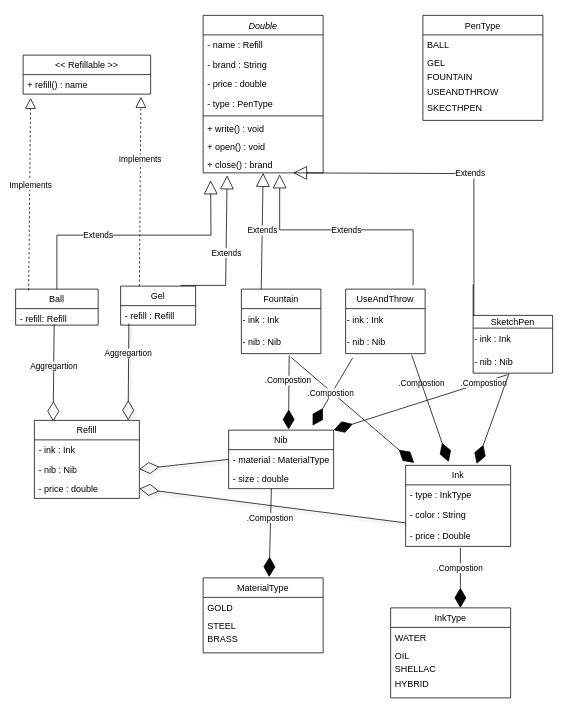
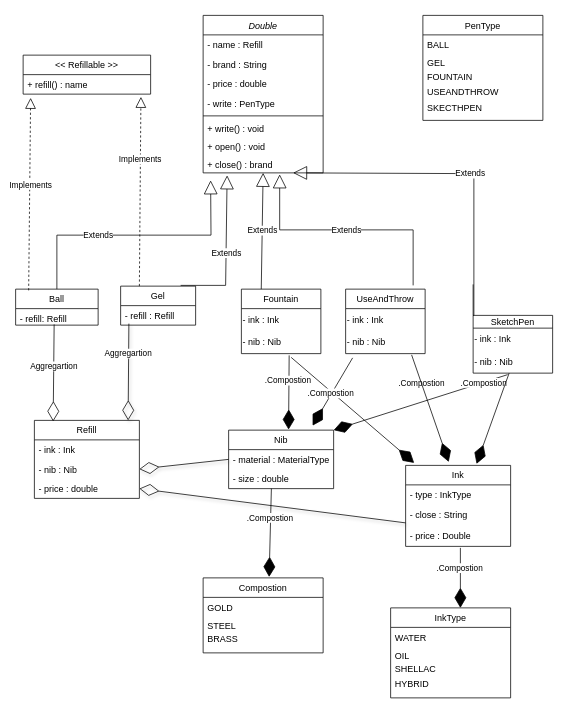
  <mxCell id="0" />
  <mxCell id="1" parent="0" />
  <mxCell id="2" value="Double" style="swimlane;fontStyle=2;align=center;verticalAlign=top;childLayout=stackLayout;horizontal=1;startSize=26;horizontalStack=0;resizeParent=1;resizeLast=0;collapsible=1;marginBottom=0;rounded=0;shadow=0;strokeWidth=1;" parent="1" vertex="1"><mxGeometry x="270" y="20" width="160" height="210" as="geometry"><mxRectangle x="230" y="140" width="160" height="26" as="alternateBounds" /></mxGeometry></mxCell>
  <mxCell id="3" value="- name : Refill&#10;" style="text;align=left;verticalAlign=top;spacingLeft=4;spacingRight=4;overflow=hidden;rotatable=0;points=[[0,0.5],[1,0.5]];portConstraint=eastwest;" parent="2" vertex="1"><mxGeometry y="26" width="160" height="26" as="geometry" /></mxCell>
  <mxCell id="4" value="- brand : String" style="text;align=left;verticalAlign=top;spacingLeft=4;spacingRight=4;overflow=hidden;rotatable=0;points=[[0,0.5],[1,0.5]];portConstraint=eastwest;" vertex="1" parent="2"><mxGeometry y="52" width="160" height="26" as="geometry" /></mxCell>
  <mxCell id="5" value="- price : double" style="text;align=left;verticalAlign=top;spacingLeft=4;spacingRight=4;overflow=hidden;rotatable=0;points=[[0,0.5],[1,0.5]];portConstraint=eastwest;" vertex="1" parent="2"><mxGeometry y="78" width="160" height="26" as="geometry" /></mxCell>
- <mxCell id="6" value="- type : PenType" style="text;align=left;verticalAlign=top;spacingLeft=4;spacingRight=4;overflow=hidden;rotatable=0;points=[[0,0.5],[1,0.5]];portConstraint=eastwest;" vertex="1" parent="2"><mxGeometry y="104" width="160" height="26" as="geometry" /></mxCell>
+ <mxCell id="6" value="- write : PenType" style="text;align=left;verticalAlign=top;spacingLeft=4;spacingRight=4;overflow=hidden;rotatable=0;points=[[0,0.5],[1,0.5]];portConstraint=eastwest;" vertex="1" parent="2"><mxGeometry y="104" width="160" height="26" as="geometry" /></mxCell>
  <mxCell id="7" value="" style="line;html=1;strokeWidth=1;align=left;verticalAlign=middle;spacingTop=-1;spacingLeft=3;spacingRight=3;rotatable=0;labelPosition=right;points=[];portConstraint=eastwest;" parent="2" vertex="1"><mxGeometry y="130" width="160" height="8" as="geometry" /></mxCell>
  <mxCell id="8" value="+ write() : void" style="text;align=left;verticalAlign=top;spacingLeft=4;spacingRight=4;overflow=hidden;rotatable=0;points=[[0,0.5],[1,0.5]];portConstraint=eastwest;" parent="2" vertex="1"><mxGeometry y="138" width="160" height="24" as="geometry" /></mxCell>
  <mxCell id="9" value="+ open() : void" style="text;align=left;verticalAlign=top;spacingLeft=4;spacingRight=4;overflow=hidden;rotatable=0;points=[[0,0.5],[1,0.5]];portConstraint=eastwest;" vertex="1" parent="2"><mxGeometry y="162" width="160" height="24" as="geometry" /></mxCell>
  <mxCell id="10" value="+ close() : brand" style="text;align=left;verticalAlign=top;spacingLeft=4;spacingRight=4;overflow=hidden;rotatable=0;points=[[0,0.5],[1,0.5]];portConstraint=eastwest;" vertex="1" parent="2"><mxGeometry y="186" width="160" height="24" as="geometry" /></mxCell>
  <mxCell id="11" value="" style="endArrow=diamondThin;endFill=0;endSize=24;html=1;rounded=0;exitX=0.467;exitY=0.955;exitDx=0;exitDy=0;exitPerimeter=0;entryX=0.179;entryY=0.013;entryDx=0;entryDy=0;entryPerimeter=0;shadow=1;" edge="1" parent="1"><mxGeometry width="160" relative="1" as="geometry"><mxPoint x="171" y="431" as="sourcePoint" /><mxPoint x="170" y="560" as="targetPoint" /></mxGeometry></mxCell>
  <mxCell id="12" value="Gel" style="swimlane;fontStyle=0;align=center;verticalAlign=top;childLayout=stackLayout;horizontal=1;startSize=26;horizontalStack=0;resizeParent=1;resizeLast=0;collapsible=1;marginBottom=0;rounded=0;shadow=0;strokeWidth=1;" parent="1" vertex="1"><mxGeometry x="160" y="381" width="100" height="52" as="geometry"><mxRectangle x="340" y="380" width="170" height="26" as="alternateBounds" /></mxGeometry></mxCell>
  <mxCell id="13" value="- refill : Refill" style="text;align=left;verticalAlign=top;spacingLeft=4;spacingRight=4;overflow=hidden;rotatable=0;points=[[0,0.5],[1,0.5]];portConstraint=eastwest;" parent="12" vertex="1"><mxGeometry y="26" width="100" height="26" as="geometry" /></mxCell>
  <mxCell id="14" value="PenType" style="swimlane;fontStyle=0;align=center;verticalAlign=top;childLayout=stackLayout;horizontal=1;startSize=26;horizontalStack=0;resizeParent=1;resizeLast=0;collapsible=1;marginBottom=0;rounded=0;shadow=0;strokeWidth=1;" parent="1" vertex="1"><mxGeometry x="563" y="20" width="160" height="140" as="geometry"><mxRectangle x="508" y="120" width="160" height="26" as="alternateBounds" /></mxGeometry></mxCell>
  <mxCell id="15" value="BALL" style="text;align=left;verticalAlign=top;spacingLeft=4;spacingRight=4;overflow=hidden;rotatable=0;points=[[0,0.5],[1,0.5]];portConstraint=eastwest;" parent="14" vertex="1"><mxGeometry y="26" width="160" height="24" as="geometry" /></mxCell>
  <mxCell id="16" value="GEL" style="text;align=left;verticalAlign=top;spacingLeft=4;spacingRight=4;overflow=hidden;rotatable=0;points=[[0,0.5],[1,0.5]];portConstraint=eastwest;rounded=0;shadow=0;html=0;" parent="14" vertex="1"><mxGeometry y="50" width="160" height="18" as="geometry" /></mxCell>
  <mxCell id="17" value="FOUNTAIN" style="text;align=left;verticalAlign=top;spacingLeft=4;spacingRight=4;overflow=hidden;rotatable=0;points=[[0,0.5],[1,0.5]];portConstraint=eastwest;rounded=0;shadow=0;html=0;" parent="14" vertex="1"><mxGeometry y="68" width="160" height="20" as="geometry" /></mxCell>
  <mxCell id="18" value="USEANDTHROW" style="text;align=left;verticalAlign=top;spacingLeft=4;spacingRight=4;overflow=hidden;rotatable=0;points=[[0,0.5],[1,0.5]];portConstraint=eastwest;rounded=0;shadow=0;html=0;" vertex="1" parent="14"><mxGeometry y="88" width="160" height="22" as="geometry" /></mxCell>
  <mxCell id="19" value="SKECTHPEN" style="text;align=left;verticalAlign=top;spacingLeft=4;spacingRight=4;overflow=hidden;rotatable=0;points=[[0,0.5],[1,0.5]];portConstraint=eastwest;rounded=0;shadow=0;html=0;" vertex="1" parent="14"><mxGeometry y="110" width="160" height="20" as="geometry" /></mxCell>
  <mxCell id="20" value="Ball" style="swimlane;fontStyle=0;childLayout=stackLayout;horizontal=1;startSize=26;fillColor=none;horizontalStack=0;resizeParent=1;resizeParentMax=0;resizeLast=0;collapsible=1;marginBottom=0;whiteSpace=wrap;html=1;" vertex="1" parent="1"><mxGeometry x="20" y="385" width="110" height="48" as="geometry" /></mxCell>
  <mxCell id="21" value="- refill: Refill" style="text;strokeColor=none;fillColor=none;align=left;verticalAlign=top;spacingLeft=4;spacingRight=4;overflow=hidden;rotatable=0;points=[[0,0.5],[1,0.5]];portConstraint=eastwest;whiteSpace=wrap;html=1;" vertex="1" parent="20"><mxGeometry y="26" width="110" height="22" as="geometry" /></mxCell>
  <mxCell id="22" value="Extends" style="endArrow=block;endSize=16;endFill=0;html=1;rounded=0;entryX=0.2;entryY=1.139;entryDx=0;entryDy=0;entryPerimeter=0;" edge="1" parent="1" target="10"><mxGeometry width="160" relative="1" as="geometry"><mxPoint x="240" y="380" as="sourcePoint" /><mxPoint x="450" y="300" as="targetPoint" /><Array as="points"><mxPoint x="300" y="380" /></Array></mxGeometry></mxCell>
  <mxCell id="23" value="Fountain" style="swimlane;fontStyle=0;childLayout=stackLayout;horizontal=1;startSize=26;fillColor=none;horizontalStack=0;resizeParent=1;resizeParentMax=0;resizeLast=0;collapsible=1;marginBottom=0;whiteSpace=wrap;html=1;" vertex="1" parent="1"><mxGeometry x="321" y="385" width="106" height="86" as="geometry" /></mxCell>
  <mxCell id="24" value="- ink : Ink" style="text;html=1;align=left;verticalAlign=middle;resizable=0;points=[];autosize=1;strokeColor=none;fillColor=none;" vertex="1" parent="23"><mxGeometry y="26" width="106" height="30" as="geometry" /></mxCell>
  <mxCell id="25" value="- nib : Nib" style="text;html=1;align=left;verticalAlign=middle;resizable=0;points=[];autosize=1;strokeColor=none;fillColor=none;" vertex="1" parent="23"><mxGeometry y="56" width="106" height="30" as="geometry" /></mxCell>
  <mxCell id="26" value="UseAndThrow" style="swimlane;fontStyle=0;childLayout=stackLayout;horizontal=1;startSize=26;fillColor=none;horizontalStack=0;resizeParent=1;resizeParentMax=0;resizeLast=0;collapsible=1;marginBottom=0;whiteSpace=wrap;html=1;" vertex="1" parent="1"><mxGeometry x="460" y="385" width="106" height="86" as="geometry" /></mxCell>
  <mxCell id="27" value="- ink : Ink" style="text;html=1;align=left;verticalAlign=middle;resizable=0;points=[];autosize=1;strokeColor=none;fillColor=none;" vertex="1" parent="26"><mxGeometry y="26" width="106" height="30" as="geometry" /></mxCell>
  <mxCell id="28" value="- nib : Nib" style="text;html=1;align=left;verticalAlign=middle;resizable=0;points=[];autosize=1;strokeColor=none;fillColor=none;" vertex="1" parent="26"><mxGeometry y="56" width="106" height="30" as="geometry" /></mxCell>
  <mxCell id="29" value="SketchPen" style="swimlane;fontStyle=0;childLayout=stackLayout;horizontal=1;startSize=17;fillColor=none;horizontalStack=0;resizeParent=1;resizeParentMax=0;resizeLast=0;collapsible=1;marginBottom=0;whiteSpace=wrap;html=1;" vertex="1" parent="1"><mxGeometry x="630" y="420" width="106" height="77" as="geometry" /></mxCell>
  <mxCell id="30" value="- ink : Ink" style="text;html=1;align=left;verticalAlign=middle;resizable=0;points=[];autosize=1;strokeColor=none;fillColor=none;" vertex="1" parent="29"><mxGeometry y="17" width="106" height="30" as="geometry" /></mxCell>
  <mxCell id="31" value="- nib : Nib" style="text;html=1;align=left;verticalAlign=middle;resizable=0;points=[];autosize=1;strokeColor=none;fillColor=none;" vertex="1" parent="29"><mxGeometry y="47" width="106" height="30" as="geometry" /></mxCell>
  <mxCell id="32" value="Extends" style="endArrow=block;endSize=16;endFill=0;html=1;rounded=0;exitX=0.25;exitY=0;exitDx=0;exitDy=0;entryX=0.5;entryY=1;entryDx=0;entryDy=0;entryPerimeter=0;" edge="1" parent="1" source="23" target="10"><mxGeometry width="160" relative="1" as="geometry"><mxPoint x="230" y="330" as="sourcePoint" /><mxPoint x="360" y="240" as="targetPoint" /></mxGeometry></mxCell>
  <mxCell id="33" value="Extends" style="endArrow=block;endSize=16;endFill=0;html=1;rounded=0;entryX=0.638;entryY=1.083;entryDx=0;entryDy=0;entryPerimeter=0;edgeStyle=elbowEdgeStyle;elbow=vertical;" edge="1" parent="1" target="10"><mxGeometry width="160" relative="1" as="geometry"><mxPoint x="550" y="380" as="sourcePoint" /><mxPoint x="392" y="228" as="targetPoint" /></mxGeometry></mxCell>
  <mxCell id="34" value="Extends" style="endArrow=block;endSize=16;endFill=0;html=1;rounded=0;exitX=0.39;exitY=-0.033;exitDx=0;exitDy=0;exitPerimeter=0;edgeStyle=orthogonalEdgeStyle;" edge="1" parent="1"><mxGeometry width="160" relative="1" as="geometry"><mxPoint x="629.98" y="378.69" as="sourcePoint" /><mxPoint x="390" y="230" as="targetPoint" /><Array as="points"><mxPoint x="630" y="420" /><mxPoint x="631" y="420" /><mxPoint x="631" y="231" /></Array></mxGeometry></mxCell>
  <mxCell id="35" value="&amp;lt;&amp;lt; Refillable &amp;gt;&amp;gt;" style="swimlane;fontStyle=0;childLayout=stackLayout;horizontal=1;startSize=26;fillColor=none;horizontalStack=0;resizeParent=1;resizeParentMax=0;resizeLast=0;collapsible=1;marginBottom=0;whiteSpace=wrap;html=1;" vertex="1" parent="1"><mxGeometry x="30" y="73" width="170" height="52" as="geometry" /></mxCell>
  <mxCell id="36" value="+ refill() : name" style="text;strokeColor=none;fillColor=none;align=left;verticalAlign=top;spacingLeft=4;spacingRight=4;overflow=hidden;rotatable=0;points=[[0,0.5],[1,0.5]];portConstraint=eastwest;whiteSpace=wrap;html=1;" vertex="1" parent="35"><mxGeometry y="26" width="170" height="26" as="geometry" /></mxCell>
  <mxCell id="37" value="" style="endArrow=block;dashed=1;endFill=0;endSize=12;html=1;rounded=0;exitX=0.158;exitY=0.035;exitDx=0;exitDy=0;exitPerimeter=0;" edge="1" parent="1" source="20"><mxGeometry width="160" relative="1" as="geometry"><mxPoint x="250" y="210" as="sourcePoint" /><mxPoint x="40" y="130" as="targetPoint" /></mxGeometry></mxCell>
  <mxCell id="38" value="Implements" style="edgeLabel;html=1;align=center;verticalAlign=middle;resizable=0;points=[];" vertex="1" connectable="0" parent="37"><mxGeometry x="0.096" y="-1" relative="1" as="geometry"><mxPoint as="offset" /></mxGeometry></mxCell>
  <mxCell id="39" value="" style="endArrow=block;dashed=1;endFill=0;endSize=12;html=1;rounded=0;exitX=0.25;exitY=0;exitDx=0;exitDy=0;entryX=0.924;entryY=1.141;entryDx=0;entryDy=0;entryPerimeter=0;" edge="1" parent="1" source="12" target="36"><mxGeometry width="160" relative="1" as="geometry"><mxPoint x="250" y="210" as="sourcePoint" /><mxPoint x="120" y="130" as="targetPoint" /></mxGeometry></mxCell>
  <mxCell id="40" value="Implements" style="edgeLabel;html=1;align=center;verticalAlign=middle;resizable=0;points=[];" vertex="1" connectable="0" parent="39"><mxGeometry x="0.337" y="1" relative="1" as="geometry"><mxPoint as="offset" /></mxGeometry></mxCell>
  <mxCell id="41" value="Extends" style="endArrow=block;endSize=16;endFill=0;html=1;rounded=0;exitX=0.5;exitY=0;exitDx=0;exitDy=0;edgeStyle=orthogonalEdgeStyle;" edge="1" parent="1" source="20"><mxGeometry x="-0.275" width="160" relative="1" as="geometry"><mxPoint x="250" y="250" as="sourcePoint" /><mxPoint x="280" y="240" as="targetPoint" /><mxPoint as="offset" /></mxGeometry></mxCell>
  <mxCell id="42" value="Refill" style="swimlane;fontStyle=0;childLayout=stackLayout;horizontal=1;startSize=26;fillColor=none;horizontalStack=0;resizeParent=1;resizeParentMax=0;resizeLast=0;collapsible=1;marginBottom=0;whiteSpace=wrap;html=1;" vertex="1" parent="1"><mxGeometry x="45" y="560" width="140" height="104" as="geometry" /></mxCell>
  <mxCell id="43" value="- ink : Ink" style="text;strokeColor=none;fillColor=none;align=left;verticalAlign=top;spacingLeft=4;spacingRight=4;overflow=hidden;rotatable=0;points=[[0,0.5],[1,0.5]];portConstraint=eastwest;whiteSpace=wrap;html=1;" vertex="1" parent="42"><mxGeometry y="26" width="140" height="26" as="geometry" /></mxCell>
  <mxCell id="44" value="- nib : Nib" style="text;strokeColor=none;fillColor=none;align=left;verticalAlign=top;spacingLeft=4;spacingRight=4;overflow=hidden;rotatable=0;points=[[0,0.5],[1,0.5]];portConstraint=eastwest;whiteSpace=wrap;html=1;" vertex="1" parent="42"><mxGeometry y="52" width="140" height="26" as="geometry" /></mxCell>
  <mxCell id="45" value="- price : double" style="text;strokeColor=none;fillColor=none;align=left;verticalAlign=top;spacingLeft=4;spacingRight=4;overflow=hidden;rotatable=0;points=[[0,0.5],[1,0.5]];portConstraint=eastwest;whiteSpace=wrap;html=1;" vertex="1" parent="42"><mxGeometry y="78" width="140" height="26" as="geometry" /></mxCell>
  <mxCell id="46" value="" style="endArrow=diamondThin;endFill=0;endSize=24;html=1;rounded=0;exitX=0.467;exitY=0.955;exitDx=0;exitDy=0;exitPerimeter=0;entryX=0.179;entryY=0.013;entryDx=0;entryDy=0;entryPerimeter=0;" edge="1" parent="1" source="21" target="42"><mxGeometry width="160" relative="1" as="geometry"><mxPoint x="250" y="450" as="sourcePoint" /><mxPoint x="80" y="550" as="targetPoint" /></mxGeometry></mxCell>
  <mxCell id="47" value="Aggregartion" style="edgeLabel;html=1;align=center;verticalAlign=middle;resizable=0;points=[];shadow=1;" vertex="1" connectable="0" parent="46"><mxGeometry x="-0.145" relative="1" as="geometry"><mxPoint x="99" y="-17" as="offset" /></mxGeometry></mxCell>
  <mxCell id="48" value="Aggregartion" style="edgeLabel;html=1;align=center;verticalAlign=middle;resizable=0;points=[];" vertex="1" connectable="0" parent="46"><mxGeometry x="-0.145" relative="1" as="geometry"><mxPoint as="offset" /></mxGeometry></mxCell>
  <mxCell id="49" value="Nib" style="swimlane;fontStyle=0;childLayout=stackLayout;horizontal=1;startSize=26;fillColor=none;horizontalStack=0;resizeParent=1;resizeParentMax=0;resizeLast=0;collapsible=1;marginBottom=0;whiteSpace=wrap;html=1;" vertex="1" parent="1"><mxGeometry x="304" y="573" width="140" height="78" as="geometry" /></mxCell>
  <mxCell id="50" value="- material : MaterialType" style="text;strokeColor=none;fillColor=none;align=left;verticalAlign=top;spacingLeft=4;spacingRight=4;overflow=hidden;rotatable=0;points=[[0,0.5],[1,0.5]];portConstraint=eastwest;whiteSpace=wrap;html=1;" vertex="1" parent="49"><mxGeometry y="26" width="140" height="26" as="geometry" /></mxCell>
  <mxCell id="51" value="- size : double" style="text;strokeColor=none;fillColor=none;align=left;verticalAlign=top;spacingLeft=4;spacingRight=4;overflow=hidden;rotatable=0;points=[[0,0.5],[1,0.5]];portConstraint=eastwest;whiteSpace=wrap;html=1;" vertex="1" parent="49"><mxGeometry y="52" width="140" height="26" as="geometry" /></mxCell>
  <mxCell id="52" value="Ink" style="swimlane;fontStyle=0;childLayout=stackLayout;horizontal=1;startSize=26;fillColor=none;horizontalStack=0;resizeParent=1;resizeParentMax=0;resizeLast=0;collapsible=1;marginBottom=0;whiteSpace=wrap;html=1;" vertex="1" parent="1"><mxGeometry x="540" y="620" width="140" height="108" as="geometry" /></mxCell>
  <mxCell id="53" value="- type : InkType" style="text;strokeColor=none;fillColor=none;align=left;verticalAlign=top;spacingLeft=4;spacingRight=4;overflow=hidden;rotatable=0;points=[[0,0.5],[1,0.5]];portConstraint=eastwest;whiteSpace=wrap;html=1;" vertex="1" parent="52"><mxGeometry y="26" width="140" height="26" as="geometry" /></mxCell>
- <mxCell id="54" value="- color : String" style="text;strokeColor=none;fillColor=none;align=left;verticalAlign=top;spacingLeft=4;spacingRight=4;overflow=hidden;rotatable=0;points=[[0,0.5],[1,0.5]];portConstraint=eastwest;whiteSpace=wrap;html=1;" vertex="1" parent="52"><mxGeometry y="52" width="140" height="28" as="geometry" /></mxCell>
+ <mxCell id="54" value="- close : String" style="text;strokeColor=none;fillColor=none;align=left;verticalAlign=top;spacingLeft=4;spacingRight=4;overflow=hidden;rotatable=0;points=[[0,0.5],[1,0.5]];portConstraint=eastwest;whiteSpace=wrap;html=1;" vertex="1" parent="52"><mxGeometry y="52" width="140" height="28" as="geometry" /></mxCell>
  <mxCell id="55" value="- price : Double" style="text;strokeColor=none;fillColor=none;align=left;verticalAlign=top;spacingLeft=4;spacingRight=4;overflow=hidden;rotatable=0;points=[[0,0.5],[1,0.5]];portConstraint=eastwest;whiteSpace=wrap;html=1;" vertex="1" parent="52"><mxGeometry y="80" width="140" height="28" as="geometry" /></mxCell>
  <mxCell id="56" value="" style="endArrow=diamondThin;endFill=1;endSize=24;html=1;rounded=0;exitX=0.601;exitY=1.078;exitDx=0;exitDy=0;exitPerimeter=0;entryX=0.571;entryY=-0.009;entryDx=0;entryDy=0;entryPerimeter=0;" edge="1" parent="1" source="25" target="49"><mxGeometry width="160" relative="1" as="geometry"><mxPoint x="280" y="570" as="sourcePoint" /><mxPoint x="385" y="580" as="targetPoint" /></mxGeometry></mxCell>
  <mxCell id="57" value=".Compostion" style="edgeLabel;html=1;align=center;verticalAlign=middle;resizable=0;points=[];" vertex="1" connectable="0" parent="56"><mxGeometry x="-0.339" y="-2" relative="1" as="geometry"><mxPoint as="offset" /></mxGeometry></mxCell>
  <mxCell id="58" value="" style="endArrow=diamondThin;endFill=1;endSize=24;html=1;rounded=0;exitX=0.088;exitY=1.189;exitDx=0;exitDy=0;exitPerimeter=0;entryX=0.8;entryY=-0.077;entryDx=0;entryDy=0;entryPerimeter=0;" edge="1" parent="1" source="28" target="49"><mxGeometry width="160" relative="1" as="geometry"><mxPoint x="540" y="471" as="sourcePoint" /><mxPoint x="540" y="580" as="targetPoint" /></mxGeometry></mxCell>
  <mxCell id="59" value="" style="endArrow=diamondThin;endFill=1;endSize=24;html=1;rounded=0;exitX=0.434;exitY=1.067;exitDx=0;exitDy=0;exitPerimeter=0;entryX=1;entryY=0;entryDx=0;entryDy=0;" edge="1" parent="1" source="31" target="49"><mxGeometry width="160" relative="1" as="geometry"><mxPoint x="611" y="460" as="sourcePoint" /><mxPoint x="636" y="580" as="targetPoint" /></mxGeometry></mxCell>
  <mxCell id="60" value=".Compostion" style="edgeLabel;html=1;align=center;verticalAlign=middle;resizable=0;points=[];" vertex="1" connectable="0" parent="1"><mxGeometry x="560.003" y="509.995" as="geometry" /></mxCell>
  <mxCell id="61" value=".Compostion" style="edgeLabel;html=1;align=center;verticalAlign=middle;resizable=0;points=[];" vertex="1" connectable="0" parent="1"><mxGeometry x="643.003" y="509.995" as="geometry" /></mxCell>
  <mxCell id="62" value="" style="endArrow=diamondThin;endFill=1;endSize=24;html=1;rounded=0;exitX=0.626;exitY=1.167;exitDx=0;exitDy=0;exitPerimeter=0;entryX=0.081;entryY=-0.031;entryDx=0;entryDy=0;entryPerimeter=0;" edge="1" parent="1" source="25" target="52"><mxGeometry width="160" relative="1" as="geometry"><mxPoint x="395" y="483" as="sourcePoint" /><mxPoint x="580" y="580" as="targetPoint" /></mxGeometry></mxCell>
  <mxCell id="63" value=".Compostion" style="edgeLabel;html=1;align=center;verticalAlign=middle;resizable=0;points=[];" vertex="1" connectable="0" parent="62"><mxGeometry x="-0.339" y="-2" relative="1" as="geometry"><mxPoint as="offset" /></mxGeometry></mxCell>
  <mxCell id="64" value="" style="endArrow=diamondThin;endFill=1;endSize=24;html=1;rounded=0;exitX=0.83;exitY=1.056;exitDx=0;exitDy=0;exitPerimeter=0;entryX=0.41;entryY=-0.043;entryDx=0;entryDy=0;entryPerimeter=0;" edge="1" parent="1" source="28" target="52"><mxGeometry width="160" relative="1" as="geometry"><mxPoint x="524" y="530" as="sourcePoint" /><mxPoint x="590" y="580" as="targetPoint" /></mxGeometry></mxCell>
  <mxCell id="65" value="" style="endArrow=diamondThin;endFill=1;endSize=24;html=1;rounded=0;exitX=0.83;exitY=1.056;exitDx=0;exitDy=0;exitPerimeter=0;entryX=0.676;entryY=-0.019;entryDx=0;entryDy=0;entryPerimeter=0;" edge="1" parent="1" target="52"><mxGeometry width="160" relative="1" as="geometry"><mxPoint x="678" y="497" as="sourcePoint" /><mxPoint x="630" y="580" as="targetPoint" /></mxGeometry></mxCell>
  <mxCell id="66" value="InkType" style="swimlane;fontStyle=0;align=center;verticalAlign=top;childLayout=stackLayout;horizontal=1;startSize=26;horizontalStack=0;resizeParent=1;resizeLast=0;collapsible=1;marginBottom=0;rounded=0;shadow=0;strokeWidth=1;" vertex="1" parent="1"><mxGeometry x="520" y="810" width="160" height="120" as="geometry"><mxRectangle x="508" y="120" width="160" height="26" as="alternateBounds" /></mxGeometry></mxCell>
  <mxCell id="67" value="" style="endArrow=diamondThin;endFill=1;endSize=24;html=1;rounded=0;exitX=0.601;exitY=1.078;exitDx=0;exitDy=0;exitPerimeter=0;" edge="1" parent="66"><mxGeometry width="160" relative="1" as="geometry"><mxPoint x="93" y="-80" as="sourcePoint" /><mxPoint x="93" as="targetPoint" /></mxGeometry></mxCell>
  <mxCell id="68" value=".Compostion" style="edgeLabel;html=1;align=center;verticalAlign=middle;resizable=0;points=[];" vertex="1" connectable="0" parent="67"><mxGeometry x="-0.339" y="-2" relative="1" as="geometry"><mxPoint as="offset" /></mxGeometry></mxCell>
  <mxCell id="69" value="WATER" style="text;align=left;verticalAlign=top;spacingLeft=4;spacingRight=4;overflow=hidden;rotatable=0;points=[[0,0.5],[1,0.5]];portConstraint=eastwest;" vertex="1" parent="66"><mxGeometry y="26" width="160" height="24" as="geometry" /></mxCell>
  <mxCell id="70" value="OIL" style="text;align=left;verticalAlign=top;spacingLeft=4;spacingRight=4;overflow=hidden;rotatable=0;points=[[0,0.5],[1,0.5]];portConstraint=eastwest;rounded=0;shadow=0;html=0;" vertex="1" parent="66"><mxGeometry y="50" width="160" height="18" as="geometry" /></mxCell>
  <mxCell id="71" value="SHELLAC" style="text;align=left;verticalAlign=top;spacingLeft=4;spacingRight=4;overflow=hidden;rotatable=0;points=[[0,0.5],[1,0.5]];portConstraint=eastwest;rounded=0;shadow=0;html=0;" vertex="1" parent="66"><mxGeometry y="68" width="160" height="20" as="geometry" /></mxCell>
  <mxCell id="72" value="HYBRID" style="text;align=left;verticalAlign=top;spacingLeft=4;spacingRight=4;overflow=hidden;rotatable=0;points=[[0,0.5],[1,0.5]];portConstraint=eastwest;rounded=0;shadow=0;html=0;" vertex="1" parent="66"><mxGeometry y="88" width="160" height="22" as="geometry" /></mxCell>
- <mxCell id="73" value="MaterialType" style="swimlane;fontStyle=0;align=center;verticalAlign=top;childLayout=stackLayout;horizontal=1;startSize=26;horizontalStack=0;resizeParent=1;resizeLast=0;collapsible=1;marginBottom=0;rounded=0;shadow=0;strokeWidth=1;" vertex="1" parent="1"><mxGeometry x="270" y="770" width="160" height="100" as="geometry"><mxRectangle x="508" y="120" width="160" height="26" as="alternateBounds" /></mxGeometry></mxCell>
+ <mxCell id="73" value="Compostion" style="swimlane;fontStyle=0;align=center;verticalAlign=top;childLayout=stackLayout;horizontal=1;startSize=26;horizontalStack=0;resizeParent=1;resizeLast=0;collapsible=1;marginBottom=0;rounded=0;shadow=0;strokeWidth=1;" vertex="1" parent="1"><mxGeometry x="270" y="770" width="160" height="100" as="geometry"><mxRectangle x="508" y="120" width="160" height="26" as="alternateBounds" /></mxGeometry></mxCell>
  <mxCell id="74" value="GOLD" style="text;align=left;verticalAlign=top;spacingLeft=4;spacingRight=4;overflow=hidden;rotatable=0;points=[[0,0.5],[1,0.5]];portConstraint=eastwest;" vertex="1" parent="73"><mxGeometry y="26" width="160" height="24" as="geometry" /></mxCell>
  <mxCell id="75" value="STEEL" style="text;align=left;verticalAlign=top;spacingLeft=4;spacingRight=4;overflow=hidden;rotatable=0;points=[[0,0.5],[1,0.5]];portConstraint=eastwest;rounded=0;shadow=0;html=0;" vertex="1" parent="73"><mxGeometry y="50" width="160" height="18" as="geometry" /></mxCell>
  <mxCell id="76" value="BRASS" style="text;align=left;verticalAlign=top;spacingLeft=4;spacingRight=4;overflow=hidden;rotatable=0;points=[[0,0.5],[1,0.5]];portConstraint=eastwest;rounded=0;shadow=0;html=0;" vertex="1" parent="73"><mxGeometry y="68" width="160" height="20" as="geometry" /></mxCell>
  <mxCell id="77" value="" style="endArrow=diamondThin;endFill=0;endSize=24;html=1;rounded=0;exitX=0;exitY=0.5;exitDx=0;exitDy=0;entryX=1;entryY=0.5;entryDx=0;entryDy=0;shadow=1;" edge="1" parent="1" source="50" target="44"><mxGeometry width="160" relative="1" as="geometry"><mxPoint x="251" y="600" as="sourcePoint" /><mxPoint x="250" y="729" as="targetPoint" /></mxGeometry></mxCell>
  <mxCell id="78" value="" style="endArrow=diamondThin;endFill=0;endSize=24;html=1;rounded=0;entryX=1;entryY=0.5;entryDx=0;entryDy=0;shadow=1;exitX=0;exitY=0.881;exitDx=0;exitDy=0;exitPerimeter=0;" edge="1" parent="1" source="54" target="45"><mxGeometry width="160" relative="1" as="geometry"><mxPoint x="530" y="694" as="sourcePoint" /><mxPoint x="185" y="654" as="targetPoint" /><Array as="points" /></mxGeometry></mxCell>
  <mxCell id="79" value="" style="endArrow=diamondThin;endFill=1;endSize=24;html=1;rounded=0;exitX=0.601;exitY=1.078;exitDx=0;exitDy=0;exitPerimeter=0;entryX=0.55;entryY=-0.013;entryDx=0;entryDy=0;entryPerimeter=0;" edge="1" parent="1" target="73"><mxGeometry width="160" relative="1" as="geometry"><mxPoint x="361" y="651" as="sourcePoint" /><mxPoint x="360" y="750" as="targetPoint" /></mxGeometry></mxCell>
  <mxCell id="80" value=".Compostion" style="edgeLabel;html=1;align=center;verticalAlign=middle;resizable=0;points=[];" vertex="1" connectable="0" parent="79"><mxGeometry x="-0.339" y="-2" relative="1" as="geometry"><mxPoint as="offset" /></mxGeometry></mxCell>
